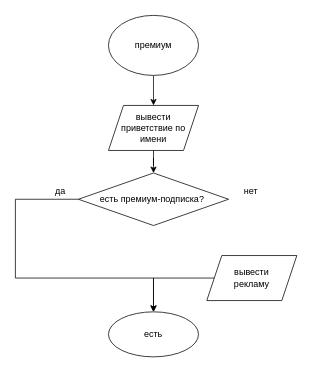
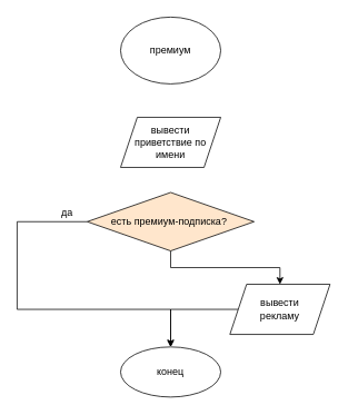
  <mxCell id="0" />
  <mxCell id="1" parent="0" />
- <mxCell id="2" value="" style="edgeStyle=orthogonalEdgeStyle;rounded=0;orthogonalLoop=1;jettySize=auto;html=1;" edge="1" parent="1" source="3" target="5"><mxGeometry relative="1" as="geometry" /></mxCell>
  <mxCell id="3" value="премиум" style="ellipse;whiteSpace=wrap;html=1;" vertex="1" parent="1"><mxGeometry x="144" y="20" width="120" height="80" as="geometry" /></mxCell>
- <mxCell id="4" value="" style="edgeStyle=orthogonalEdgeStyle;rounded=0;orthogonalLoop=1;jettySize=auto;html=1;" edge="1" parent="1" source="5" target="8"><mxGeometry relative="1" as="geometry" /></mxCell>
  <mxCell id="5" value="вывести приветствие по имени" style="shape=parallelogram;perimeter=parallelogramPerimeter;whiteSpace=wrap;html=1;fixedSize=1;" vertex="1" parent="1"><mxGeometry x="144" y="140" width="120" height="60" as="geometry" /></mxCell>
+ <mxCell id="6" value="" style="edgeStyle=orthogonalEdgeStyle;rounded=0;orthogonalLoop=1;jettySize=auto;html=1;" edge="1" parent="1" source="8" target="10"><mxGeometry relative="1" as="geometry" /></mxCell>
  <mxCell id="7" value="" style="edgeStyle=orthogonalEdgeStyle;rounded=0;orthogonalLoop=1;jettySize=auto;html=1;" edge="1" parent="1" source="8" target="11"><mxGeometry relative="1" as="geometry"><mxPoint x="-10" y="455" as="targetPoint" /><Array as="points"><mxPoint x="20" y="265" /><mxPoint x="20" y="370" /><mxPoint x="204" y="370" /></Array></mxGeometry></mxCell>
- <mxCell id="8" value="есть премиум-подписка?&amp;nbsp;" style="rhombus;whiteSpace=wrap;html=1;" vertex="1" parent="1"><mxGeometry x="104" y="230" width="200" height="70" as="geometry" /></mxCell>
+ <mxCell id="8" value="есть премиум-подписка?&amp;nbsp;" style="rhombus;whiteSpace=wrap;html=1;fillColor=#ffe6cc;" vertex="1" parent="1"><mxGeometry x="104" y="230" width="200" height="70" as="geometry" /></mxCell>
  <mxCell id="9" value="" style="edgeStyle=orthogonalEdgeStyle;rounded=0;orthogonalLoop=1;jettySize=auto;html=1;" edge="1" parent="1" source="10" target="11"><mxGeometry relative="1" as="geometry" /></mxCell>
  <mxCell id="10" value="вывести&lt;br&gt;рекламу" style="shape=parallelogram;perimeter=parallelogramPerimeter;whiteSpace=wrap;html=1;fixedSize=1;" vertex="1" parent="1"><mxGeometry x="275" y="340" width="120" height="60" as="geometry" /></mxCell>
- <mxCell id="11" value="есть" style="ellipse;whiteSpace=wrap;html=1;" vertex="1" parent="1"><mxGeometry x="144" y="415" width="120" height="60" as="geometry" /></mxCell>
- <mxCell id="12" value="нет" style="text;html=1;strokeColor=none;fillColor=none;align=center;verticalAlign=middle;whiteSpace=wrap;rounded=0;" vertex="1" parent="1"><mxGeometry x="304" y="240" width="60" height="30" as="geometry" /></mxCell>
+ <mxCell id="11" value="конец" style="ellipse;whiteSpace=wrap;html=1;" vertex="1" parent="1"><mxGeometry x="144" y="415" width="120" height="60" as="geometry" /></mxCell>
  <mxCell id="13" value="да" style="text;html=1;strokeColor=none;fillColor=none;align=center;verticalAlign=middle;whiteSpace=wrap;rounded=0;" vertex="1" parent="1"><mxGeometry x="50" y="240" width="60" height="30" as="geometry" /></mxCell>
